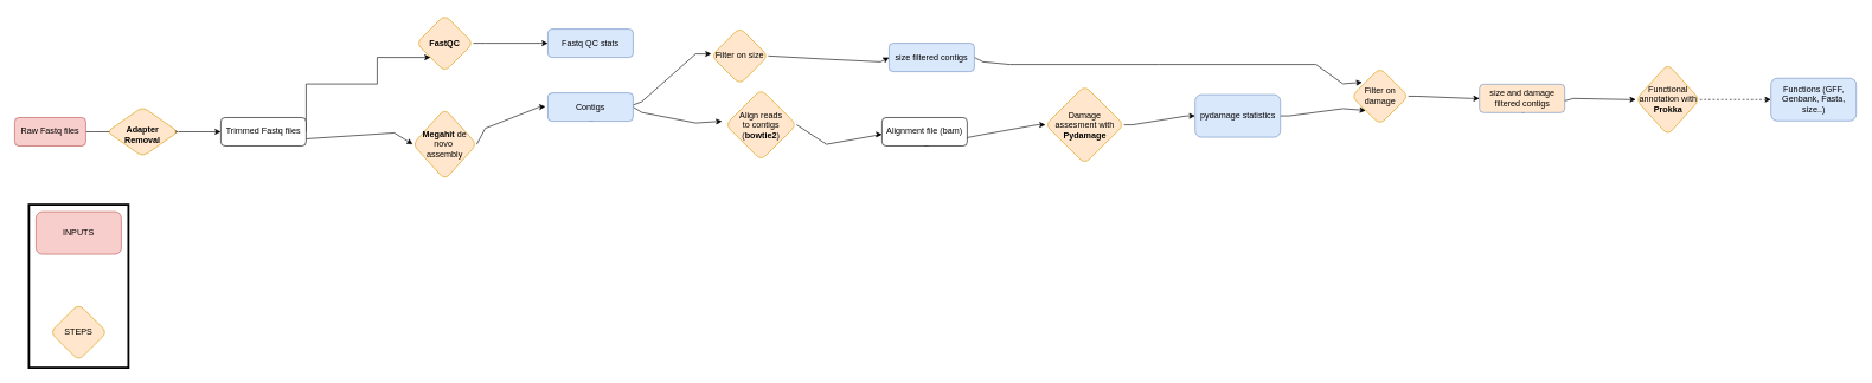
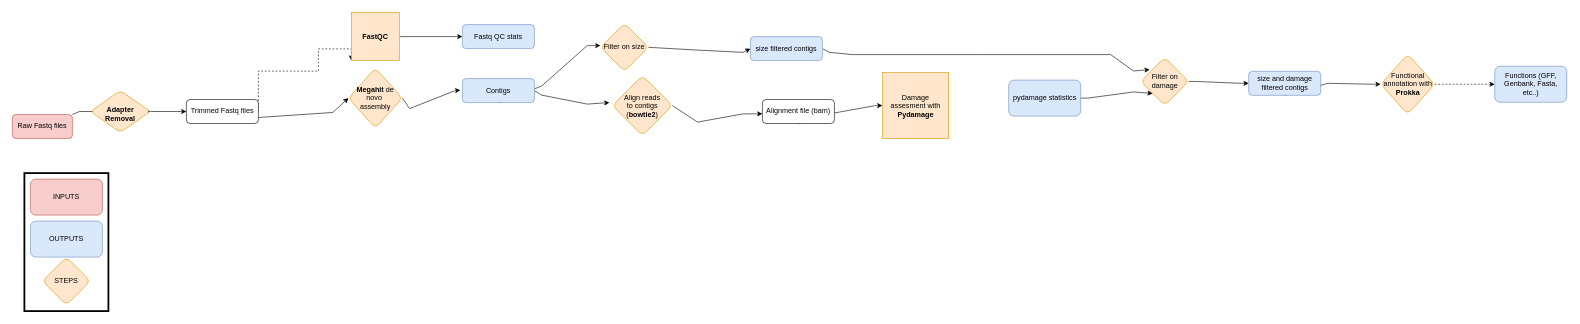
  <mxCell id="0" />
  <mxCell id="1" parent="0" />
  <mxCell id="2" value="" style="rounded=0;whiteSpace=wrap;html=1;fillColor=none;strokeWidth=3;" vertex="1" parent="1"><mxGeometry x="40" y="288" width="140" height="230" as="geometry" /></mxCell>
  <mxCell id="3" style="edgeStyle=orthogonalEdgeStyle;rounded=0;orthogonalLoop=1;jettySize=auto;html=1;noEdgeStyle=1;orthogonal=1;" edge="1" parent="1" source="4" target="6"><mxGeometry relative="1" as="geometry"><Array as="points"><mxPoint x="132" y="185.33" /><mxPoint x="208" y="185.33" /></Array></mxGeometry></mxCell>
- <mxCell id="4" value="Raw Fastq files" style="rounded=1;whiteSpace=wrap;html=1;fontSize=12;glass=0;strokeWidth=1;shadow=0;fillColor=#f8cecc;strokeColor=#b85450;" parent="1" vertex="1"><mxGeometry y="165.33" width="100" height="40" as="geometry" x="20" /></mxCell>
+ <mxCell id="4" value="Raw Fastq files" style="rounded=1;whiteSpace=wrap;html=1;fontSize=12;glass=0;strokeWidth=1;shadow=0;fillColor=#f8cecc;strokeColor=#b85450;" parent="1" vertex="1"><mxGeometry x="20" y="190.33" width="100" height="40" as="geometry" /></mxCell>
  <mxCell id="5" style="edgeStyle=orthogonalEdgeStyle;rounded=0;orthogonalLoop=1;jettySize=auto;html=1;exitX=1;exitY=0.5;exitDx=0;exitDy=0;entryX=0;entryY=0.5;entryDx=0;entryDy=0;noEdgeStyle=1;orthogonal=1;" edge="1" parent="1" source="6" target="10"><mxGeometry relative="1" as="geometry"><Array as="points" /></mxGeometry></mxCell>
  <mxCell id="6" value="&lt;b&gt;&lt;br&gt;Adapter&lt;br&gt;Removal&lt;/b&gt;" style="rhombus;whiteSpace=wrap;html=1;shadow=0;fontFamily=Helvetica;fontSize=12;align=center;strokeWidth=1;spacing=6;spacingTop=-4;fillColor=#ffe6cc;strokeColor=#d79b00;rounded=1;arcSize=16;" parent="1" vertex="1"><mxGeometry x="150" y="150.33" width="100" height="70" as="geometry" /></mxCell>
  <mxCell id="7" value="Fastq QC stats" style="rounded=1;whiteSpace=wrap;html=1;fontSize=12;glass=0;strokeWidth=1;shadow=0;fillColor=#dae8fc;strokeColor=#6c8ebf;" parent="1" vertex="1"><mxGeometry x="770" y="40.5" width="120" height="40" as="geometry" /></mxCell>
  <mxCell id="8" style="edgeStyle=orthogonalEdgeStyle;rounded=0;orthogonalLoop=1;jettySize=auto;html=1;exitX=1;exitY=0.75;exitDx=0;exitDy=0;entryX=0;entryY=0.5;entryDx=0;entryDy=0;noEdgeStyle=1;orthogonal=1;" edge="1" parent="1" source="10" target="17"><mxGeometry relative="1" as="geometry"><Array as="points"><mxPoint x="554" y="186.932" /></Array></mxGeometry></mxCell>
- <mxCell id="9" style="edgeStyle=orthogonalEdgeStyle;rounded=0;orthogonalLoop=1;jettySize=auto;html=1;exitX=1;exitY=0.5;exitDx=0;exitDy=0;entryX=0;entryY=1;entryDx=0;entryDy=0;" edge="1" parent="1" source="10" target="12"><mxGeometry relative="1" as="geometry"><Array as="points"><mxPoint x="430" y="118" /><mxPoint x="530" y="118" /><mxPoint x="530" y="81" /></Array></mxGeometry></mxCell>
+ <mxCell id="9" style="edgeStyle=orthogonalEdgeStyle;rounded=0;orthogonalLoop=1;jettySize=auto;html=1;exitX=1;exitY=0.5;exitDx=0;exitDy=0;entryX=0;entryY=1;entryDx=0;entryDy=0;dashed=1;" edge="1" parent="1" source="10" target="12"><mxGeometry relative="1" as="geometry"><Array as="points"><mxPoint x="430" y="118" /><mxPoint x="530" y="118" /><mxPoint x="530" y="81" /></Array></mxGeometry></mxCell>
  <mxCell id="10" value="Trimmed Fastq files" style="rounded=1;whiteSpace=wrap;html=1;fontSize=12;glass=0;strokeWidth=1;shadow=0;" vertex="1" parent="1"><mxGeometry x="310" y="165.332" width="120" height="40" as="geometry" /></mxCell>
  <mxCell id="11" style="edgeStyle=orthogonalEdgeStyle;rounded=0;orthogonalLoop=1;jettySize=auto;html=1;noEdgeStyle=1;orthogonal=1;" edge="1" parent="1" source="12" target="7"><mxGeometry relative="1" as="geometry"><Array as="points"><mxPoint x="682" y="60.5" /><mxPoint x="758" y="60.5" /></Array></mxGeometry></mxCell>
- <mxCell id="12" value="&lt;b&gt;FastQC&lt;/b&gt;" style="rhombus;whiteSpace=wrap;html=1;fillColor=#ffe6cc;strokeColor=#d79b00;rounded=1;" vertex="1" parent="1"><mxGeometry x="585" y="20.5" width="80" height="80" as="geometry" /></mxCell>
+ <mxCell id="12" value="&lt;b&gt;FastQC&lt;/b&gt;" style="whiteSpace=wrap;html=1;fillColor=#ffe6cc;strokeColor=#d79b00;rounded=0;" vertex="1" parent="1"><mxGeometry x="585" y="20.5" width="80" height="80" as="geometry" /></mxCell>
  <mxCell id="13" style="edgeStyle=orthogonalEdgeStyle;rounded=0;orthogonalLoop=1;jettySize=auto;html=1;exitX=1;exitY=0.5;exitDx=0;exitDy=0;entryX=0;entryY=0;entryDx=0;entryDy=0;noEdgeStyle=1;orthogonal=1;" edge="1" parent="1" source="15"><mxGeometry relative="1" as="geometry"><mxPoint x="1015" y="170.5" as="targetPoint" /><Array as="points"><mxPoint x="902" y="158" /><mxPoint x="978" y="173" /></Array></mxGeometry></mxCell>
  <mxCell id="14" style="edgeStyle=orthogonalEdgeStyle;rounded=0;orthogonalLoop=1;jettySize=auto;html=1;exitX=0.5;exitY=1;exitDx=0;exitDy=0;entryX=0;entryY=0.5;entryDx=0;entryDy=0;noEdgeStyle=1;orthogonal=1;" edge="1" parent="1" source="15"><mxGeometry relative="1" as="geometry"><mxPoint x="1000" y="75.5" as="targetPoint" /><Array as="points"><mxPoint x="902" y="143" /><mxPoint x="978" y="75.5" /></Array></mxGeometry></mxCell>
  <mxCell id="15" value="Contigs" style="rounded=1;whiteSpace=wrap;html=1;fillColor=#dae8fc;strokeColor=#6c8ebf;" vertex="1" parent="1"><mxGeometry x="770" y="130.5" width="120" height="40" as="geometry" /></mxCell>
  <mxCell id="16" style="edgeStyle=orthogonalEdgeStyle;rounded=0;orthogonalLoop=1;jettySize=auto;html=1;exitX=1;exitY=0.5;exitDx=0;exitDy=0;entryX=-0.029;entryY=0.482;entryDx=0;entryDy=0;noEdgeStyle=1;orthogonal=1;entryPerimeter=0;" edge="1" parent="1" source="17" target="15"><mxGeometry relative="1" as="geometry"><Array as="points"><mxPoint x="682" y="180.5" /><mxPoint x="758" y="150.5" /></Array></mxGeometry></mxCell>
- <mxCell id="17" value="&lt;span style=&quot;white-space: normal&quot;&gt;&lt;b&gt;Megahit&lt;/b&gt; de novo&amp;nbsp;&lt;/span&gt;&lt;br style=&quot;white-space: normal&quot;&gt;&lt;span style=&quot;white-space: normal&quot;&gt;assembly&lt;/span&gt;" style="rhombus;whiteSpace=wrap;html=1;fillColor=#ffe6cc;strokeColor=#d79b00;rounded=1;" vertex="1" parent="1"><mxGeometry x="580" y="153" width="90" height="100" as="geometry" /></mxCell>
+ <mxCell id="17" value="&lt;span style=&quot;white-space: normal&quot;&gt;&lt;b&gt;Megahit&lt;/b&gt; de novo&amp;nbsp;&lt;/span&gt;&lt;br style=&quot;white-space: normal&quot;&gt;&lt;span style=&quot;white-space: normal&quot;&gt;assembly&lt;/span&gt;" style="rhombus;whiteSpace=wrap;html=1;fillColor=#ffe6cc;strokeColor=#d79b00;rounded=1;" vertex="1" parent="1"><mxGeometry x="580" y="113" width="90" height="100" as="geometry" /></mxCell>
  <mxCell id="18" style="edgeStyle=orthogonalEdgeStyle;rounded=0;orthogonalLoop=1;jettySize=auto;html=1;exitX=1;exitY=0.5;exitDx=0;exitDy=0;noEdgeStyle=1;orthogonal=1;" edge="1" parent="1" source="19" target="21"><mxGeometry relative="1" as="geometry"><mxPoint x="333" y="178" as="targetPoint" /><Array as="points"><mxPoint x="1162" y="203" /><mxPoint x="1238" y="189.25" /></Array></mxGeometry></mxCell>
  <mxCell id="19" value="Align reads&lt;br&gt;to contigs&lt;br&gt;(&lt;b&gt;bowtie2&lt;/b&gt;)" style="rhombus;whiteSpace=wrap;html=1;fillColor=#ffe6cc;strokeColor=#d79b00;rounded=1;" vertex="1" parent="1"><mxGeometry x="1020" y="125.5" width="100" height="100" as="geometry" /></mxCell>
  <mxCell id="20" style="edgeStyle=orthogonalEdgeStyle;rounded=0;orthogonalLoop=1;jettySize=auto;html=1;exitX=0.5;exitY=1;exitDx=0;exitDy=0;noEdgeStyle=1;orthogonal=1;" edge="1" parent="1" source="21" target="23"><mxGeometry relative="1" as="geometry"><mxPoint x="333" y="238" as="targetPoint" /><Array as="points"><mxPoint x="1382" y="189.25" /><mxPoint x="1458" y="175.5" /></Array></mxGeometry></mxCell>
- <mxCell id="21" value="Alignment file (bam)" style="rounded=1;whiteSpace=wrap;html=1;" vertex="1" parent="1"><mxGeometry x="1240" y="165.33" width="120" height="40" as="geometry" /></mxCell>
- <mxCell id="22" style="edgeStyle=orthogonalEdgeStyle;rounded=0;orthogonalLoop=1;jettySize=auto;html=1;exitX=1;exitY=0.5;exitDx=0;exitDy=0;noEdgeStyle=1;orthogonal=1;" edge="1" parent="1" source="23" target="29"><mxGeometry relative="1" as="geometry"><mxPoint x="333" y="388" as="targetPoint" /><Array as="points"><mxPoint x="1592.5" y="175.5" /><mxPoint x="1668.5" y="163" /></Array></mxGeometry></mxCell>
- <mxCell id="23" value="Damage &lt;br&gt;assesment with &lt;b&gt;Pydamage&lt;/b&gt;" style="rhombus;whiteSpace=wrap;html=1;fillColor=#ffe6cc;strokeColor=#d79b00;rounded=1;" vertex="1" parent="1"><mxGeometry x="1470" y="120.5" width="110.5" height="110" as="geometry" /></mxCell>
+ <mxCell id="21" value="Alignment file (bam)" style="rounded=1;whiteSpace=wrap;html=1;" vertex="1" parent="1"><mxGeometry x="1270" y="165.33" width="120" height="40" as="geometry" /></mxCell>
+ <mxCell id="23" value="Damage &lt;br&gt;assesment with &lt;b&gt;Pydamage&lt;/b&gt;" style="whiteSpace=wrap;html=1;fillColor=#ffe6cc;strokeColor=#d79b00;rounded=0;" vertex="1" parent="1"><mxGeometry x="1470" y="120.5" width="110.5" height="110" as="geometry" /></mxCell>
  <mxCell id="24" style="edgeStyle=orthogonalEdgeStyle;rounded=0;orthogonalLoop=1;jettySize=auto;html=1;exitX=1;exitY=0.5;exitDx=0;exitDy=0;entryX=0;entryY=0.5;entryDx=0;entryDy=0;noEdgeStyle=1;orthogonal=1;" edge="1" parent="1" source="25" target="27"><mxGeometry relative="1" as="geometry"><Array as="points"><mxPoint x="1162" y="83" /><mxPoint x="1238" y="86.75" /></Array></mxGeometry></mxCell>
  <mxCell id="25" value="Filter on size" style="rhombus;whiteSpace=wrap;html=1;fillColor=#ffe6cc;strokeColor=#d79b00;rounded=1;" vertex="1" parent="1"><mxGeometry x="1000" y="38.37" width="80" height="80" as="geometry" /></mxCell>
  <mxCell id="26" style="edgeStyle=orthogonalEdgeStyle;rounded=0;orthogonalLoop=1;jettySize=auto;html=1;exitX=1;exitY=0.5;exitDx=0;exitDy=0;entryX=0.188;entryY=0.254;entryDx=0;entryDy=0;noEdgeStyle=1;orthogonal=1;entryPerimeter=0;" edge="1" parent="1" source="27" target="31"><mxGeometry relative="1" as="geometry"><Array as="points"><mxPoint x="1382" y="86.75" /><mxPoint x="1420" y="90.5" /><mxPoint x="1630.5" y="90.5" /><mxPoint x="1630.5" y="90.5" /><mxPoint x="1850.5" y="90.5" /><mxPoint x="1888.5" y="117.757" /></Array></mxGeometry></mxCell>
  <mxCell id="27" value="size filtered contigs" style="rounded=1;whiteSpace=wrap;html=1;fillColor=#dae8fc;strokeColor=#6c8ebf;" vertex="1" parent="1"><mxGeometry x="1250" y="60.5" width="120" height="40" as="geometry" /></mxCell>
  <mxCell id="28" style="edgeStyle=orthogonalEdgeStyle;rounded=0;orthogonalLoop=1;jettySize=auto;html=1;exitX=0;exitY=0.5;exitDx=0;exitDy=0;entryX=0;entryY=1;entryDx=0;entryDy=0;noEdgeStyle=1;orthogonal=1;" edge="1" parent="1" source="29" target="31"><mxGeometry relative="1" as="geometry"><Array as="points"><mxPoint x="1812.5" y="163" /><mxPoint x="1888.5" y="152.757" /></Array></mxGeometry></mxCell>
  <mxCell id="29" value="pydamage statistics" style="rounded=1;whiteSpace=wrap;html=1;fillColor=#dae8fc;strokeColor=#6c8ebf;" vertex="1" parent="1"><mxGeometry x="1680.5" y="133" width="120" height="60" as="geometry" /></mxCell>
  <mxCell id="30" style="edgeStyle=orthogonalEdgeStyle;rounded=0;orthogonalLoop=1;jettySize=auto;html=1;exitX=1;exitY=0.5;exitDx=0;exitDy=0;noEdgeStyle=1;orthogonal=1;" edge="1" parent="1" source="31" target="33"><mxGeometry relative="1" as="geometry"><Array as="points"><mxPoint x="1992.5" y="135.257" /><mxPoint x="2068.5" y="138.373" /></Array></mxGeometry></mxCell>
  <mxCell id="31" value="Filter on damage" style="rhombus;whiteSpace=wrap;html=1;fillColor=#ffe6cc;strokeColor=#d79b00;rounded=1;" vertex="1" parent="1"><mxGeometry x="1900.5" y="95.257" width="80" height="80" as="geometry" /></mxCell>
  <mxCell id="32" style="edgeStyle=orthogonalEdgeStyle;rounded=0;orthogonalLoop=1;jettySize=auto;html=1;exitX=0.5;exitY=1;exitDx=0;exitDy=0;entryX=0;entryY=0.5;entryDx=0;entryDy=0;noEdgeStyle=1;orthogonal=1;" edge="1" parent="1" source="33" target="35"><mxGeometry relative="1" as="geometry"><Array as="points"><mxPoint x="2212.5" y="138.373" /><mxPoint x="2288.5" y="139.931" /></Array></mxGeometry></mxCell>
- <mxCell id="33" value="size and damage filtered contigs" style="rounded=1;whiteSpace=wrap;html=1;fillColor=#ffe6cc;strokeColor=#6c8ebf;" vertex="1" parent="1"><mxGeometry x="2080.5" y="118.373" width="120" height="40" as="geometry" /></mxCell>
+ <mxCell id="33" value="size and damage filtered contigs" style="rounded=1;whiteSpace=wrap;html=1;fillColor=#dae8fc;strokeColor=#6c8ebf;" vertex="1" parent="1"><mxGeometry x="2080.5" y="118.373" width="120" height="40" as="geometry" /></mxCell>
  <mxCell id="34" style="edgeStyle=orthogonalEdgeStyle;rounded=0;orthogonalLoop=1;jettySize=auto;html=1;exitX=1;exitY=0.5;exitDx=0;exitDy=0;noEdgeStyle=1;orthogonal=1;dashed=1;" edge="1" parent="1" source="35" target="36"><mxGeometry relative="1" as="geometry"><mxPoint x="280" y="618" as="targetPoint" /><Array as="points"><mxPoint x="2402.5" y="139.931" /><mxPoint x="2478.5" y="139.931" /></Array></mxGeometry></mxCell>
  <mxCell id="35" value="Functional annotation with &lt;b&gt;Prokka&lt;/b&gt;" style="rhombus;whiteSpace=wrap;html=1;fillColor=#ffe6cc;strokeColor=#d79b00;rounded=1;" vertex="1" parent="1"><mxGeometry x="2300.5" y="89.931" width="90" height="100" as="geometry" /></mxCell>
- <mxCell id="36" value="Functions (GFF, Genbank, Fasta, size..)" style="rounded=1;whiteSpace=wrap;html=1;fillColor=#dae8fc;strokeColor=#6c8ebf;" vertex="1" parent="1"><mxGeometry x="2490.5" y="109.931" width="120" height="60" as="geometry" /></mxCell>
+ <mxCell id="36" value="Functions (GFF, Genbank, Fasta, etc..)" style="rounded=1;whiteSpace=wrap;html=1;fillColor=#dae8fc;strokeColor=#6c8ebf;" vertex="1" parent="1"><mxGeometry x="2490.5" y="109.931" width="120" height="60" as="geometry" /></mxCell>
  <mxCell id="37" value="INPUTS" style="rounded=1;whiteSpace=wrap;html=1;fillColor=#f8cecc;strokeColor=#b85450;" vertex="1" parent="1"><mxGeometry x="50" y="298" width="120" height="60" as="geometry" /></mxCell>
+ <mxCell id="38" value="OUTPUTS" style="rounded=1;whiteSpace=wrap;html=1;fillColor=#dae8fc;strokeColor=#6c8ebf;" vertex="1" parent="1"><mxGeometry x="50" y="368" width="120" height="60" as="geometry" /></mxCell>
  <mxCell id="39" value="STEPS" style="rhombus;whiteSpace=wrap;html=1;fillColor=#ffe6cc;strokeColor=#d79b00;rounded=1;" vertex="1" parent="1"><mxGeometry x="70" y="428" width="80" height="80" as="geometry" /></mxCell>
  <mxCell id="40" style="edgeStyle=orthogonalEdgeStyle;rounded=0;orthogonalLoop=1;jettySize=auto;html=1;exitX=0.5;exitY=1;exitDx=0;exitDy=0;noEdgeStyle=1;" edge="1" parent="1" source="2" target="2"><mxGeometry relative="1" as="geometry" /></mxCell>
